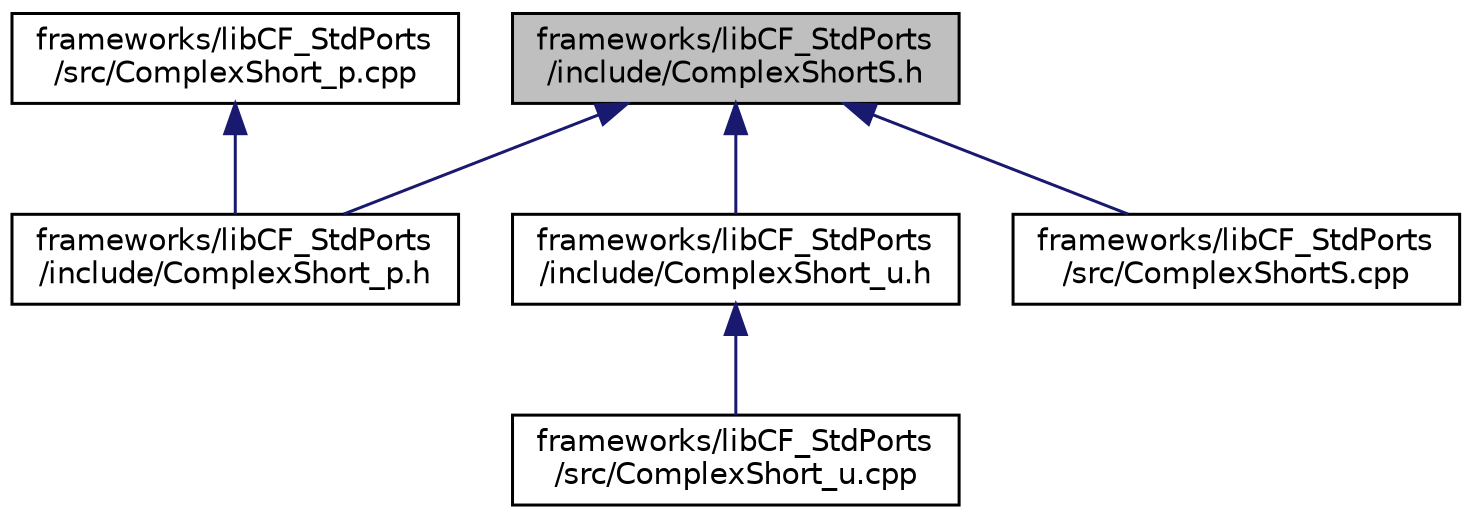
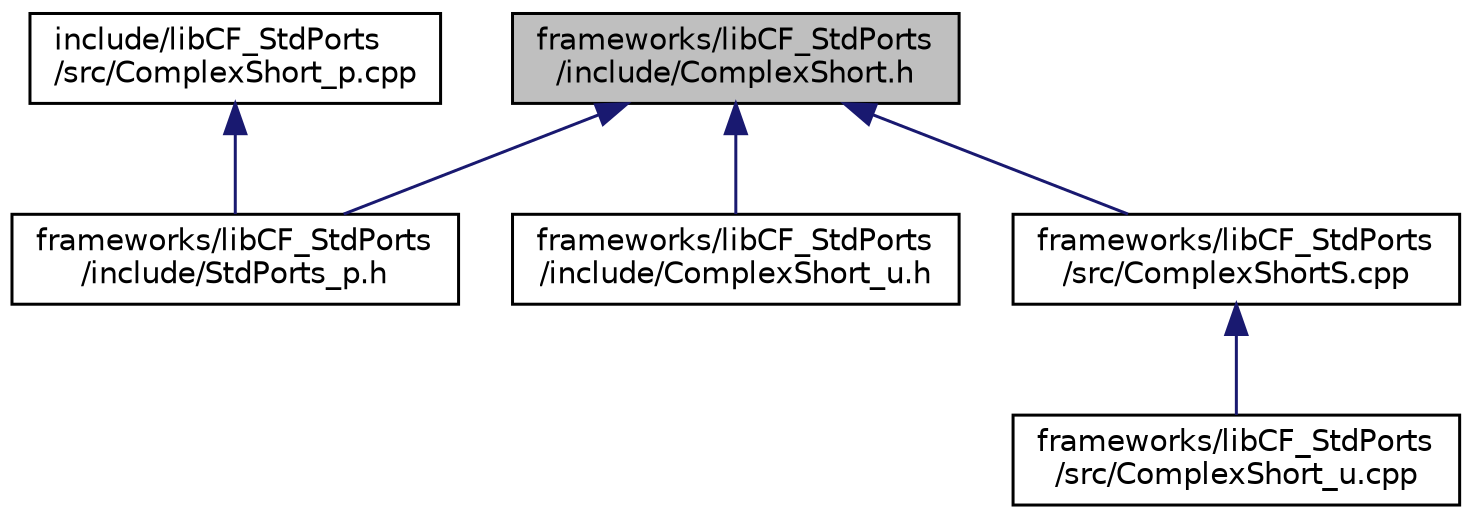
  digraph {
    node [color=black fillcolor=white fontname=Helvetica fontsize=10 shape=record style=filled]
    edge [color=midnightblue dir=back fontname=Helvetica fontsize=10 labelfontname=Helvetica labelfontsize=10 style=solid]
-   n1 [fillcolor=grey75 fontcolor=black height=0.2 label="frameworks/libCF_StdPorts\l/include/ComplexShortS.h" width=0.4]
-   n2 [height=0.2 label="frameworks/libCF_StdPorts\l/include/ComplexShort_p.h" width=0.4]
+   n1 [fillcolor=grey75 fontcolor=black height=0.2 label="frameworks/libCF_StdPorts\l/include/ComplexShort.h" width=0.4]
+   n2 [height=0.2 label="frameworks/libCF_StdPorts\l/include/StdPorts_p.h" width=0.4]
    n3 [height=0.2 label="frameworks/libCF_StdPorts\l/include/ComplexShort_u.h" width=0.4]
    n4 [height=0.2 label="frameworks/libCF_StdPorts\l/src/ComplexShortS.cpp" width=0.4]
    n5 [height=0.2 label="frameworks/libCF_StdPorts\l/src/ComplexShort_u.cpp" width=0.4]
-   n6 [height=0.2 label="frameworks/libCF_StdPorts\l/src/ComplexShort_p.cpp" width=0.4]
+   n6 [height=0.2 label="include/libCF_StdPorts\l/src/ComplexShort_p.cpp" width=0.4]
    n1 -> n2
    n1 -> n3
    n1 -> n4
-   n3 -> n5
+   n4 -> n5
    n6 -> n2
  }
